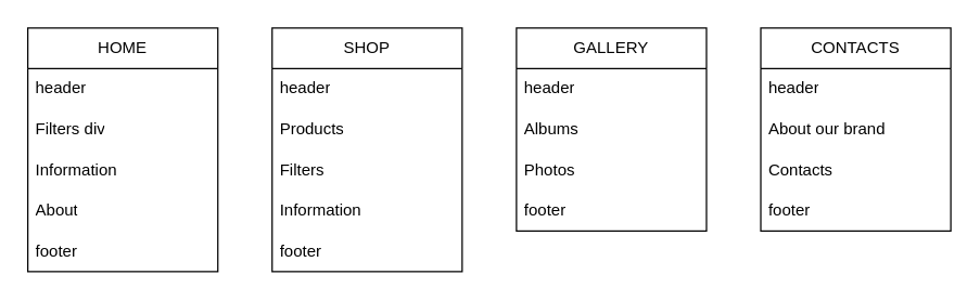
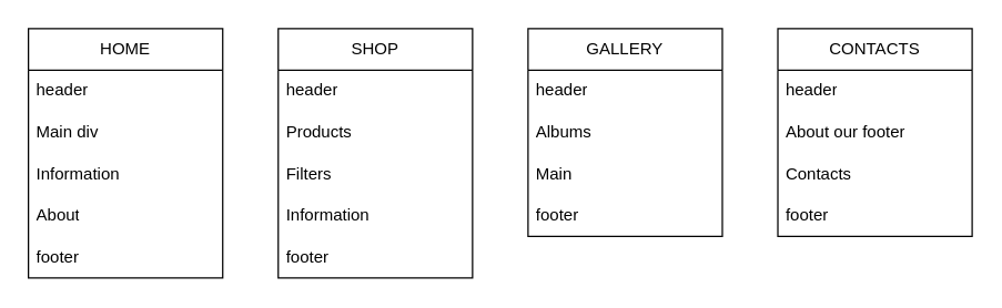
  <mxCell id="0" />
  <mxCell id="1" parent="0" />
  <mxCell id="2" value="HOME" style="swimlane;fontStyle=0;childLayout=stackLayout;horizontal=1;startSize=30;horizontalStack=0;resizeParent=1;resizeParentMax=0;resizeLast=0;collapsible=1;marginBottom=0;whiteSpace=wrap;html=1;" vertex="1" parent="1"><mxGeometry x="20" y="20" width="140" height="180" as="geometry" /></mxCell>
  <mxCell id="3" value="header" style="text;strokeColor=none;fillColor=none;align=left;verticalAlign=middle;spacingLeft=4;spacingRight=4;overflow=hidden;points=[[0,0.5],[1,0.5]];portConstraint=eastwest;rotatable=0;whiteSpace=wrap;html=1;" vertex="1" parent="2"><mxGeometry y="30" width="140" height="30" as="geometry" /></mxCell>
- <mxCell id="4" value="Filters div" style="text;strokeColor=none;fillColor=none;align=left;verticalAlign=middle;spacingLeft=4;spacingRight=4;overflow=hidden;points=[[0,0.5],[1,0.5]];portConstraint=eastwest;rotatable=0;whiteSpace=wrap;html=1;" vertex="1" parent="2"><mxGeometry y="60" width="140" height="30" as="geometry" /></mxCell>
+ <mxCell id="4" value="Main div" style="text;strokeColor=none;fillColor=none;align=left;verticalAlign=middle;spacingLeft=4;spacingRight=4;overflow=hidden;points=[[0,0.5],[1,0.5]];portConstraint=eastwest;rotatable=0;whiteSpace=wrap;html=1;" vertex="1" parent="2"><mxGeometry y="60" width="140" height="30" as="geometry" /></mxCell>
  <mxCell id="5" value="Information" style="text;strokeColor=none;fillColor=none;align=left;verticalAlign=middle;spacingLeft=4;spacingRight=4;overflow=hidden;points=[[0,0.5],[1,0.5]];portConstraint=eastwest;rotatable=0;whiteSpace=wrap;html=1;" vertex="1" parent="2"><mxGeometry y="90" width="140" height="30" as="geometry" /></mxCell>
  <mxCell id="6" value="About" style="text;strokeColor=none;fillColor=none;align=left;verticalAlign=middle;spacingLeft=4;spacingRight=4;overflow=hidden;points=[[0,0.5],[1,0.5]];portConstraint=eastwest;rotatable=0;whiteSpace=wrap;html=1;" vertex="1" parent="2"><mxGeometry y="120" width="140" height="30" as="geometry" /></mxCell>
  <mxCell id="7" value="footer" style="text;strokeColor=none;fillColor=none;align=left;verticalAlign=middle;spacingLeft=4;spacingRight=4;overflow=hidden;points=[[0,0.5],[1,0.5]];portConstraint=eastwest;rotatable=0;whiteSpace=wrap;html=1;" vertex="1" parent="2"><mxGeometry y="150" width="140" height="30" as="geometry" /></mxCell>
  <mxCell id="8" value="SHOP" style="swimlane;fontStyle=0;childLayout=stackLayout;horizontal=1;startSize=30;horizontalStack=0;resizeParent=1;resizeParentMax=0;resizeLast=0;collapsible=1;marginBottom=0;whiteSpace=wrap;html=1;" vertex="1" parent="1"><mxGeometry x="200" y="20" width="140" height="180" as="geometry" /></mxCell>
  <mxCell id="9" value="header" style="text;strokeColor=none;fillColor=none;align=left;verticalAlign=middle;spacingLeft=4;spacingRight=4;overflow=hidden;points=[[0,0.5],[1,0.5]];portConstraint=eastwest;rotatable=0;whiteSpace=wrap;html=1;" vertex="1" parent="8"><mxGeometry y="30" width="140" height="30" as="geometry" /></mxCell>
  <mxCell id="10" value="Products" style="text;strokeColor=none;fillColor=none;align=left;verticalAlign=middle;spacingLeft=4;spacingRight=4;overflow=hidden;points=[[0,0.5],[1,0.5]];portConstraint=eastwest;rotatable=0;whiteSpace=wrap;html=1;" vertex="1" parent="8"><mxGeometry y="60" width="140" height="30" as="geometry" /></mxCell>
  <mxCell id="11" value="Filters" style="text;strokeColor=none;fillColor=none;align=left;verticalAlign=middle;spacingLeft=4;spacingRight=4;overflow=hidden;points=[[0,0.5],[1,0.5]];portConstraint=eastwest;rotatable=0;whiteSpace=wrap;html=1;" vertex="1" parent="8"><mxGeometry y="90" width="140" height="30" as="geometry" /></mxCell>
  <mxCell id="12" value="Information" style="text;strokeColor=none;fillColor=none;align=left;verticalAlign=middle;spacingLeft=4;spacingRight=4;overflow=hidden;points=[[0,0.5],[1,0.5]];portConstraint=eastwest;rotatable=0;whiteSpace=wrap;html=1;" vertex="1" parent="8"><mxGeometry y="120" width="140" height="30" as="geometry" /></mxCell>
  <mxCell id="13" value="footer" style="text;strokeColor=none;fillColor=none;align=left;verticalAlign=middle;spacingLeft=4;spacingRight=4;overflow=hidden;points=[[0,0.5],[1,0.5]];portConstraint=eastwest;rotatable=0;whiteSpace=wrap;html=1;" vertex="1" parent="8"><mxGeometry y="150" width="140" height="30" as="geometry" /></mxCell>
  <mxCell id="14" value="GALLERY" style="swimlane;fontStyle=0;childLayout=stackLayout;horizontal=1;startSize=30;horizontalStack=0;resizeParent=1;resizeParentMax=0;resizeLast=0;collapsible=1;marginBottom=0;whiteSpace=wrap;html=1;" vertex="1" parent="1"><mxGeometry x="380" y="20" width="140" height="150" as="geometry" /></mxCell>
  <mxCell id="15" value="header" style="text;strokeColor=none;fillColor=none;align=left;verticalAlign=middle;spacingLeft=4;spacingRight=4;overflow=hidden;points=[[0,0.5],[1,0.5]];portConstraint=eastwest;rotatable=0;whiteSpace=wrap;html=1;" vertex="1" parent="14"><mxGeometry y="30" width="140" height="30" as="geometry" /></mxCell>
  <mxCell id="16" value="Albums" style="text;strokeColor=none;fillColor=none;align=left;verticalAlign=middle;spacingLeft=4;spacingRight=4;overflow=hidden;points=[[0,0.5],[1,0.5]];portConstraint=eastwest;rotatable=0;whiteSpace=wrap;html=1;" vertex="1" parent="14"><mxGeometry y="60" width="140" height="30" as="geometry" /></mxCell>
- <mxCell id="17" value="Photos" style="text;strokeColor=none;fillColor=none;align=left;verticalAlign=middle;spacingLeft=4;spacingRight=4;overflow=hidden;points=[[0,0.5],[1,0.5]];portConstraint=eastwest;rotatable=0;whiteSpace=wrap;html=1;" vertex="1" parent="14"><mxGeometry y="90" width="140" height="30" as="geometry" /></mxCell>
+ <mxCell id="17" value="Main" style="text;strokeColor=none;fillColor=none;align=left;verticalAlign=middle;spacingLeft=4;spacingRight=4;overflow=hidden;points=[[0,0.5],[1,0.5]];portConstraint=eastwest;rotatable=0;whiteSpace=wrap;html=1;" vertex="1" parent="14"><mxGeometry y="90" width="140" height="30" as="geometry" /></mxCell>
  <mxCell id="18" value="footer" style="text;strokeColor=none;fillColor=none;align=left;verticalAlign=middle;spacingLeft=4;spacingRight=4;overflow=hidden;points=[[0,0.5],[1,0.5]];portConstraint=eastwest;rotatable=0;whiteSpace=wrap;html=1;" vertex="1" parent="14"><mxGeometry y="120" width="140" height="30" as="geometry" /></mxCell>
  <mxCell id="19" value="CONTACTS" style="swimlane;fontStyle=0;childLayout=stackLayout;horizontal=1;startSize=30;horizontalStack=0;resizeParent=1;resizeParentMax=0;resizeLast=0;collapsible=1;marginBottom=0;whiteSpace=wrap;html=1;" vertex="1" parent="1"><mxGeometry x="560" y="20" width="140" height="150" as="geometry" /></mxCell>
  <mxCell id="20" value="header" style="text;strokeColor=none;fillColor=none;align=left;verticalAlign=middle;spacingLeft=4;spacingRight=4;overflow=hidden;points=[[0,0.5],[1,0.5]];portConstraint=eastwest;rotatable=0;whiteSpace=wrap;html=1;" vertex="1" parent="19"><mxGeometry y="30" width="140" height="30" as="geometry" /></mxCell>
- <mxCell id="21" value="About our brand" style="text;strokeColor=none;fillColor=none;align=left;verticalAlign=middle;spacingLeft=4;spacingRight=4;overflow=hidden;points=[[0,0.5],[1,0.5]];portConstraint=eastwest;rotatable=0;whiteSpace=wrap;html=1;" vertex="1" parent="19"><mxGeometry y="60" width="140" height="30" as="geometry" /></mxCell>
+ <mxCell id="21" value="About our footer" style="text;strokeColor=none;fillColor=none;align=left;verticalAlign=middle;spacingLeft=4;spacingRight=4;overflow=hidden;points=[[0,0.5],[1,0.5]];portConstraint=eastwest;rotatable=0;whiteSpace=wrap;html=1;" vertex="1" parent="19"><mxGeometry y="60" width="140" height="30" as="geometry" /></mxCell>
  <mxCell id="22" value="Contacts" style="text;strokeColor=none;fillColor=none;align=left;verticalAlign=middle;spacingLeft=4;spacingRight=4;overflow=hidden;points=[[0,0.5],[1,0.5]];portConstraint=eastwest;rotatable=0;whiteSpace=wrap;html=1;" vertex="1" parent="19"><mxGeometry y="90" width="140" height="30" as="geometry" /></mxCell>
  <mxCell id="23" value="footer" style="text;strokeColor=none;fillColor=none;align=left;verticalAlign=middle;spacingLeft=4;spacingRight=4;overflow=hidden;points=[[0,0.5],[1,0.5]];portConstraint=eastwest;rotatable=0;whiteSpace=wrap;html=1;" vertex="1" parent="19"><mxGeometry y="120" width="140" height="30" as="geometry" /></mxCell>
